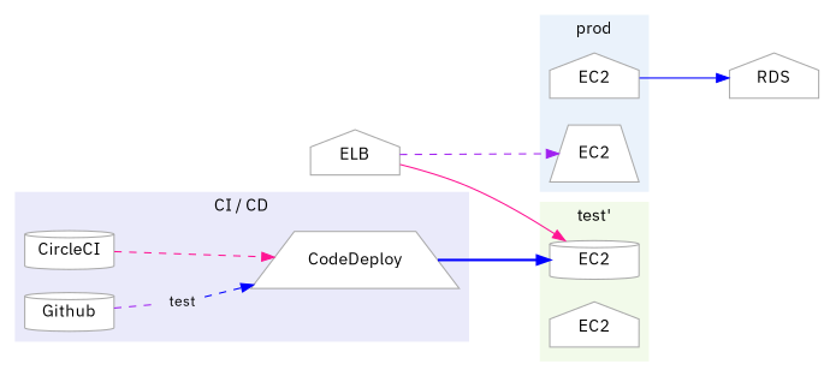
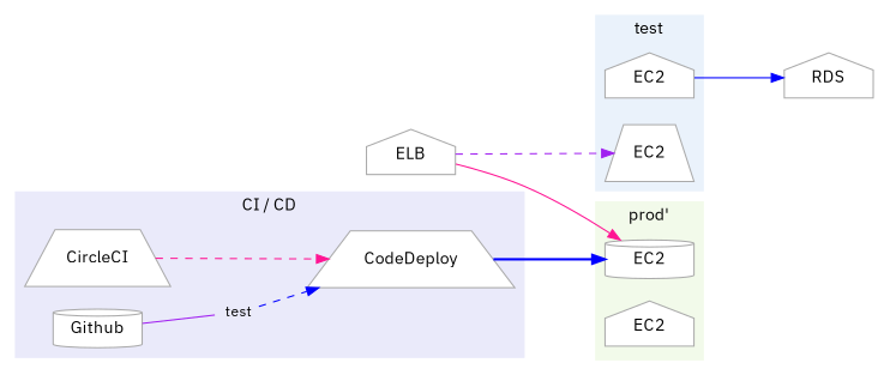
  digraph {
    compound=true
    fontname="IBM Plex Sans"
    rankdir=LR
    splines=true
    node [color="#aaaaaa" fillcolor="#ffffff" fontname="IBM Plex Sans" margin=0.05 shape=house style="filled,solid"]
    edge [color=blue fontname="IBM Plex Sans" minlen=2 style=solid]
    n1 [height=0.4 label=EC2 width=1]
    n2 [height=0.4 label=EC2 shape=trapezium width=1]
    n3 [height=0.4 label=EC2 shape=cylinder width=1]
    n4 [constraint=false height=0.4 label=EC2 width=1]
    n5 [fillcolor=transparent fontsize=12 height=0 label=test margin=0 penwidth=0 width=0]
-   CircleCI [height=0.4 shape=cylinder width=1]
+   CircleCI [height=0.4 shape=trapezium width=1]
    Github [height=0.4 shape=cylinder width=1]
    CodeDeploy [height=0.4 shape=trapezium width=1]
    RDS [height=0.4 width=1]
    ELB [height=0.4 width=1]
    subgraph cluster_1 {
      color="#86acd3"
      fillcolor="#eaf2fb"
-     label=prod
+     label=test
      penwidth=0
      style="filled,solid"
      n1
      n2
    }
    subgraph cluster_2 {
      color="#86acd3"
      fillcolor="#f2faea"
-     label="test'"
+     label="prod'"
      penwidth=0
      style="filled,solid"
      n3
      n4
    }
    subgraph cluster_3 {
      fillcolor="#eaeafa"
      label="CI / CD"
      penwidth=0
      style="filled,solid"
      n5
      CircleCI
      Github
      CodeDeploy
    }
    n1 -> RDS
    n5 -> CodeDeploy [minlen=1 style=dashed]
    CircleCI -> CodeDeploy [color=deeppink style=dashed]
-   Github -> n5 [color=purple dir=none minlen=1 style=dashed]
+   Github -> n5 [color=purple dir=none minlen=1]
    CodeDeploy -> n3 [style=bold]
    ELB -> n2 [color=purple style=dashed]
    ELB -> n3 [color=deeppink]
  }
